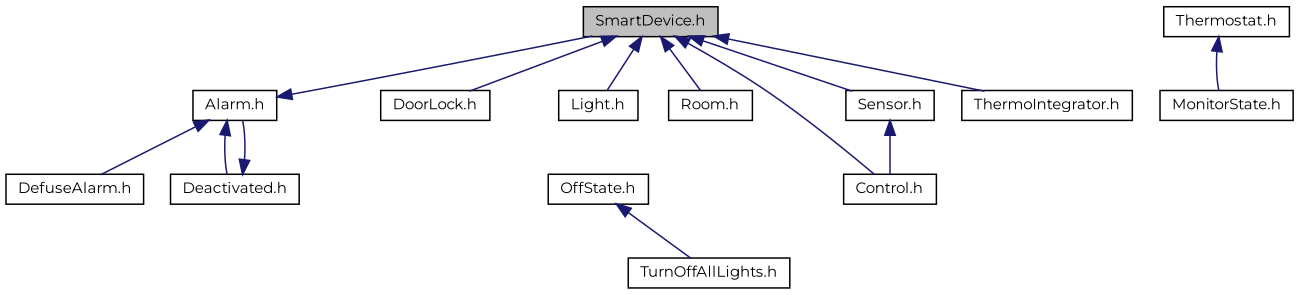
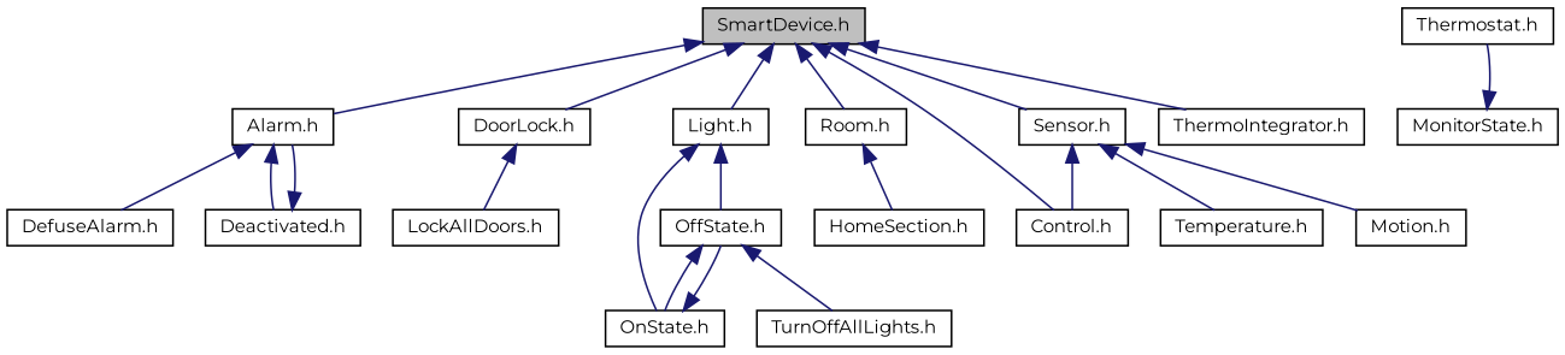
  digraph {
    fontname=Montserrat
    node [color=black fillcolor=white fontname=Montserrat fontsize=10 shape=record style=filled]
    edge [color=midnightblue dir=back fontname=Montserrat fontsize=10 labelfontname=Helvetica labelfontsize=10 style=solid]
    n1 [fillcolor=grey75 fontcolor=black height=0.2 label="SmartDevice.h" width=0.4]
    n2 [height=0.2 label="Alarm.h" width=0.4]
    n3 [height=0.2 label="Control.h" width=0.4]
    n4 [height=0.2 label="DoorLock.h" width=0.4]
    n5 [height=0.2 label="Light.h" width=0.4]
    n6 [height=0.2 label="Room.h" width=0.4]
    n7 [height=0.2 label="Sensor.h" width=0.4]
    n8 [height=0.2 label="ThermoIntegrator.h" width=0.4]
    n9 [height=0.2 label="Deactivated.h" width=0.4]
    n10 [height=0.2 label="DefuseAlarm.h" width=0.4]
+   n11 [height=0.2 label="LockAllDoors.h" width=0.4]
    n12 [height=0.2 label="OffState.h" width=0.4]
+   n13 [height=0.2 label="OnState.h" width=0.4]
+   n14 [height=0.2 label="HomeSection.h" width=0.4]
+   n15 [height=0.2 label="Motion.h" width=0.4]
+   n16 [height=0.2 label="Temperature.h" width=0.4]
    n17 [height=0.2 label="Thermostat.h" width=0.4]
    n18 [height=0.2 label="MonitorState.h" width=0.4]
    n19 [height=0.2 label="TurnOffAllLights.h" width=0.4]
-   n2 -> n1
+   n1 -> n2
    n1 -> n3
    n1 -> n4
    n1 -> n5
    n1 -> n6
    n1 -> n7
    n1 -> n8
    n2 -> n9
    n2 -> n10
+   n4 -> n11
+   n5 -> n12
+   n5 -> n13
+   n6 -> n14
    n7 -> n3
+   n7 -> n15
+   n7 -> n16
    n9 -> n2
+   n12 -> n13
    n12 -> n19
-   n17 -> n18
+   n13 -> n12
+   n18 -> n17
  }
